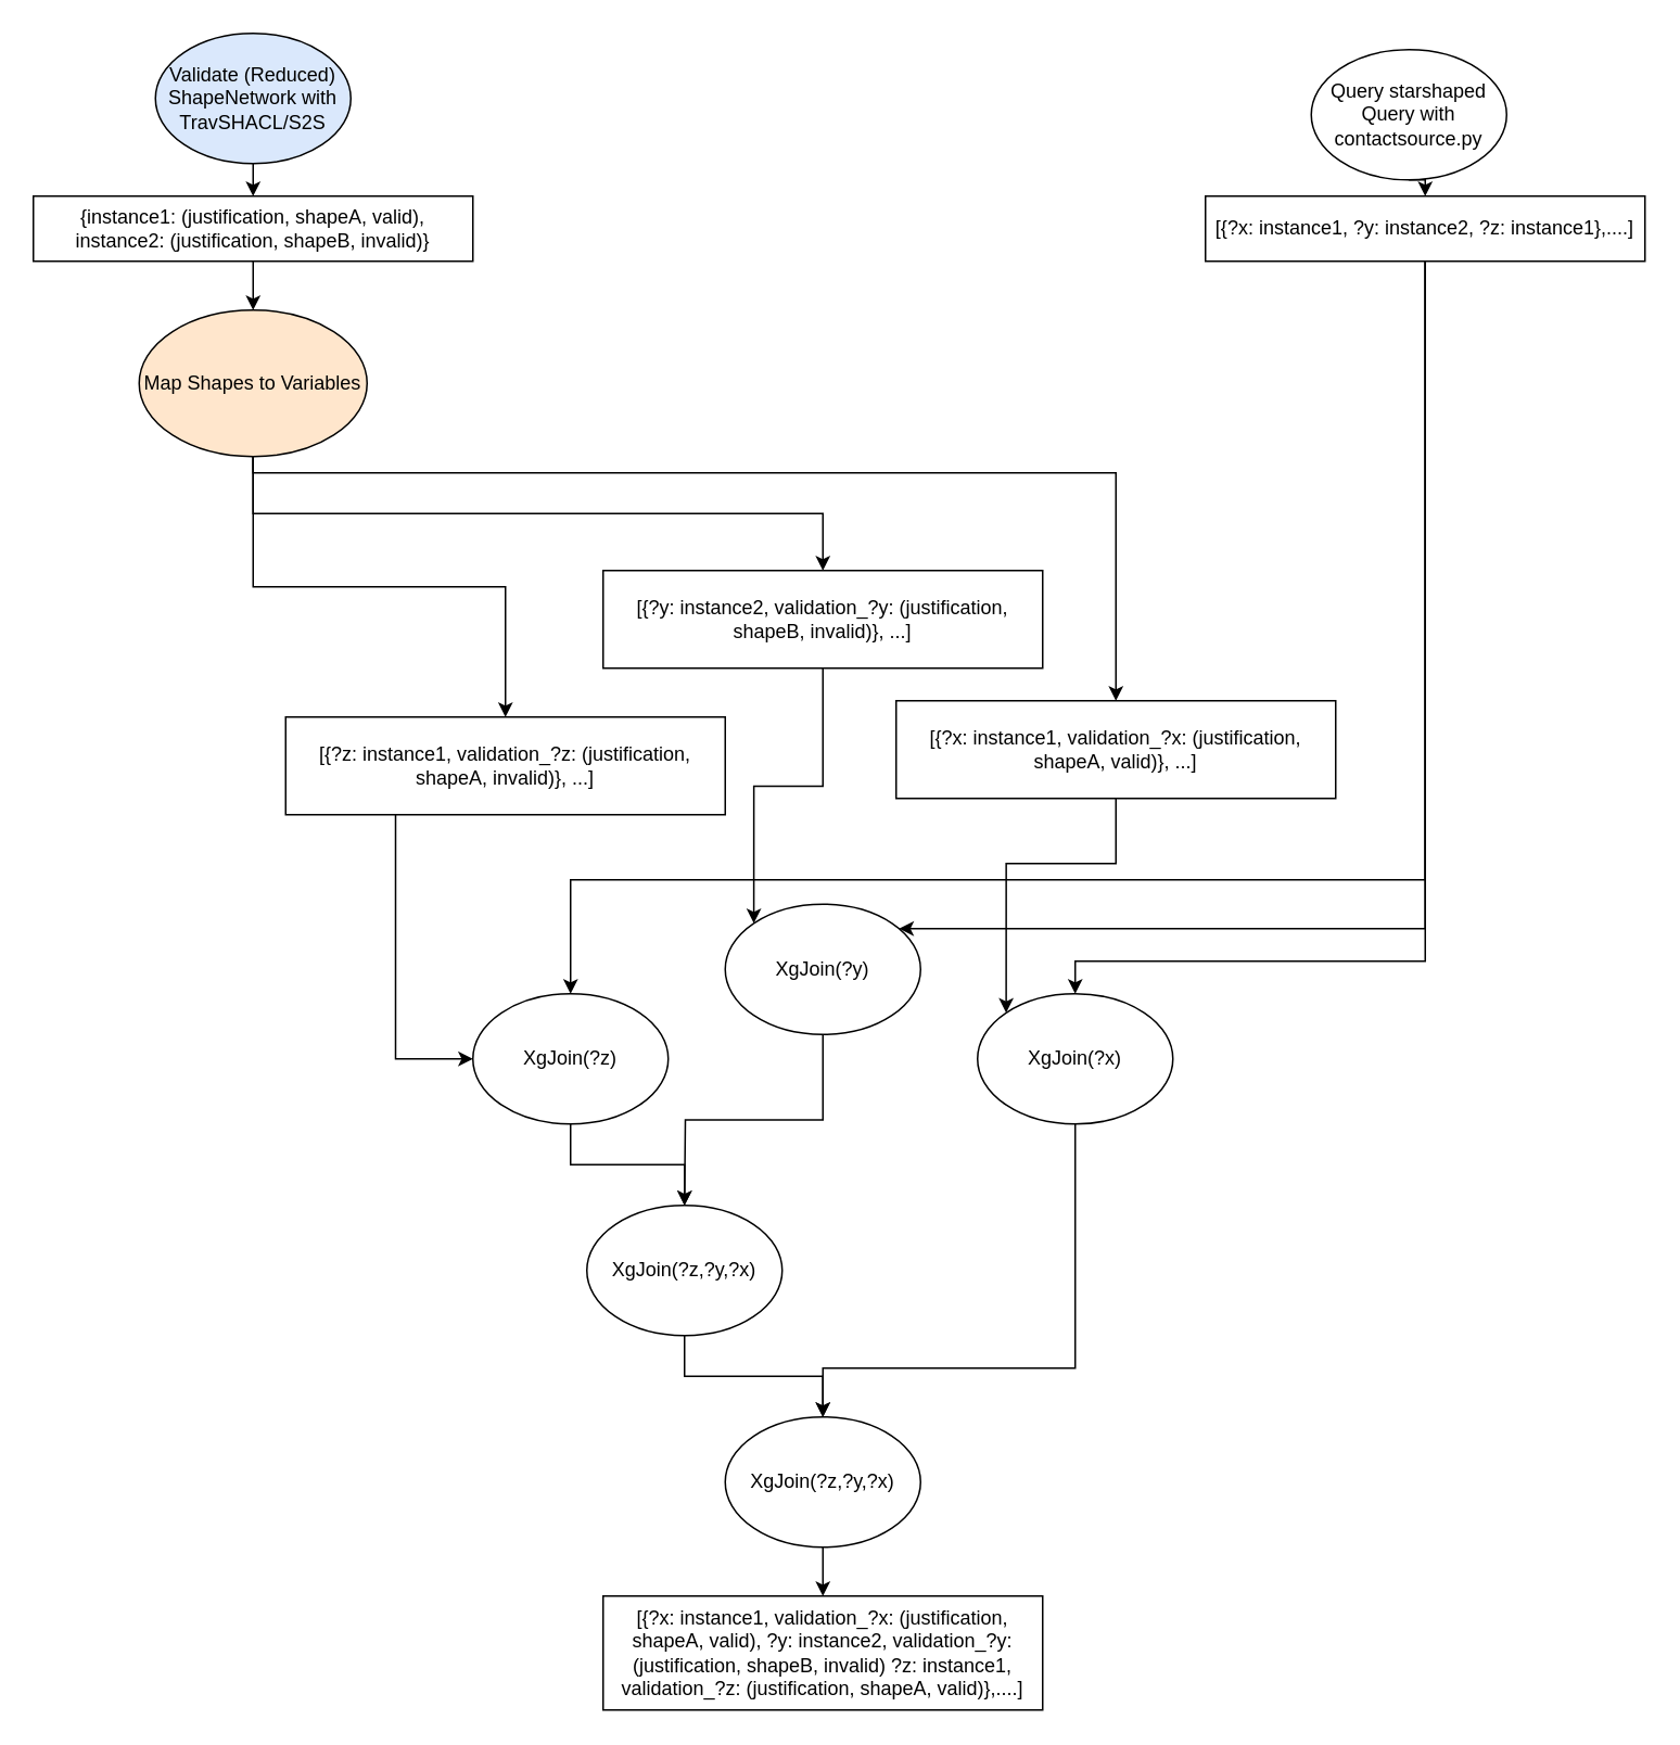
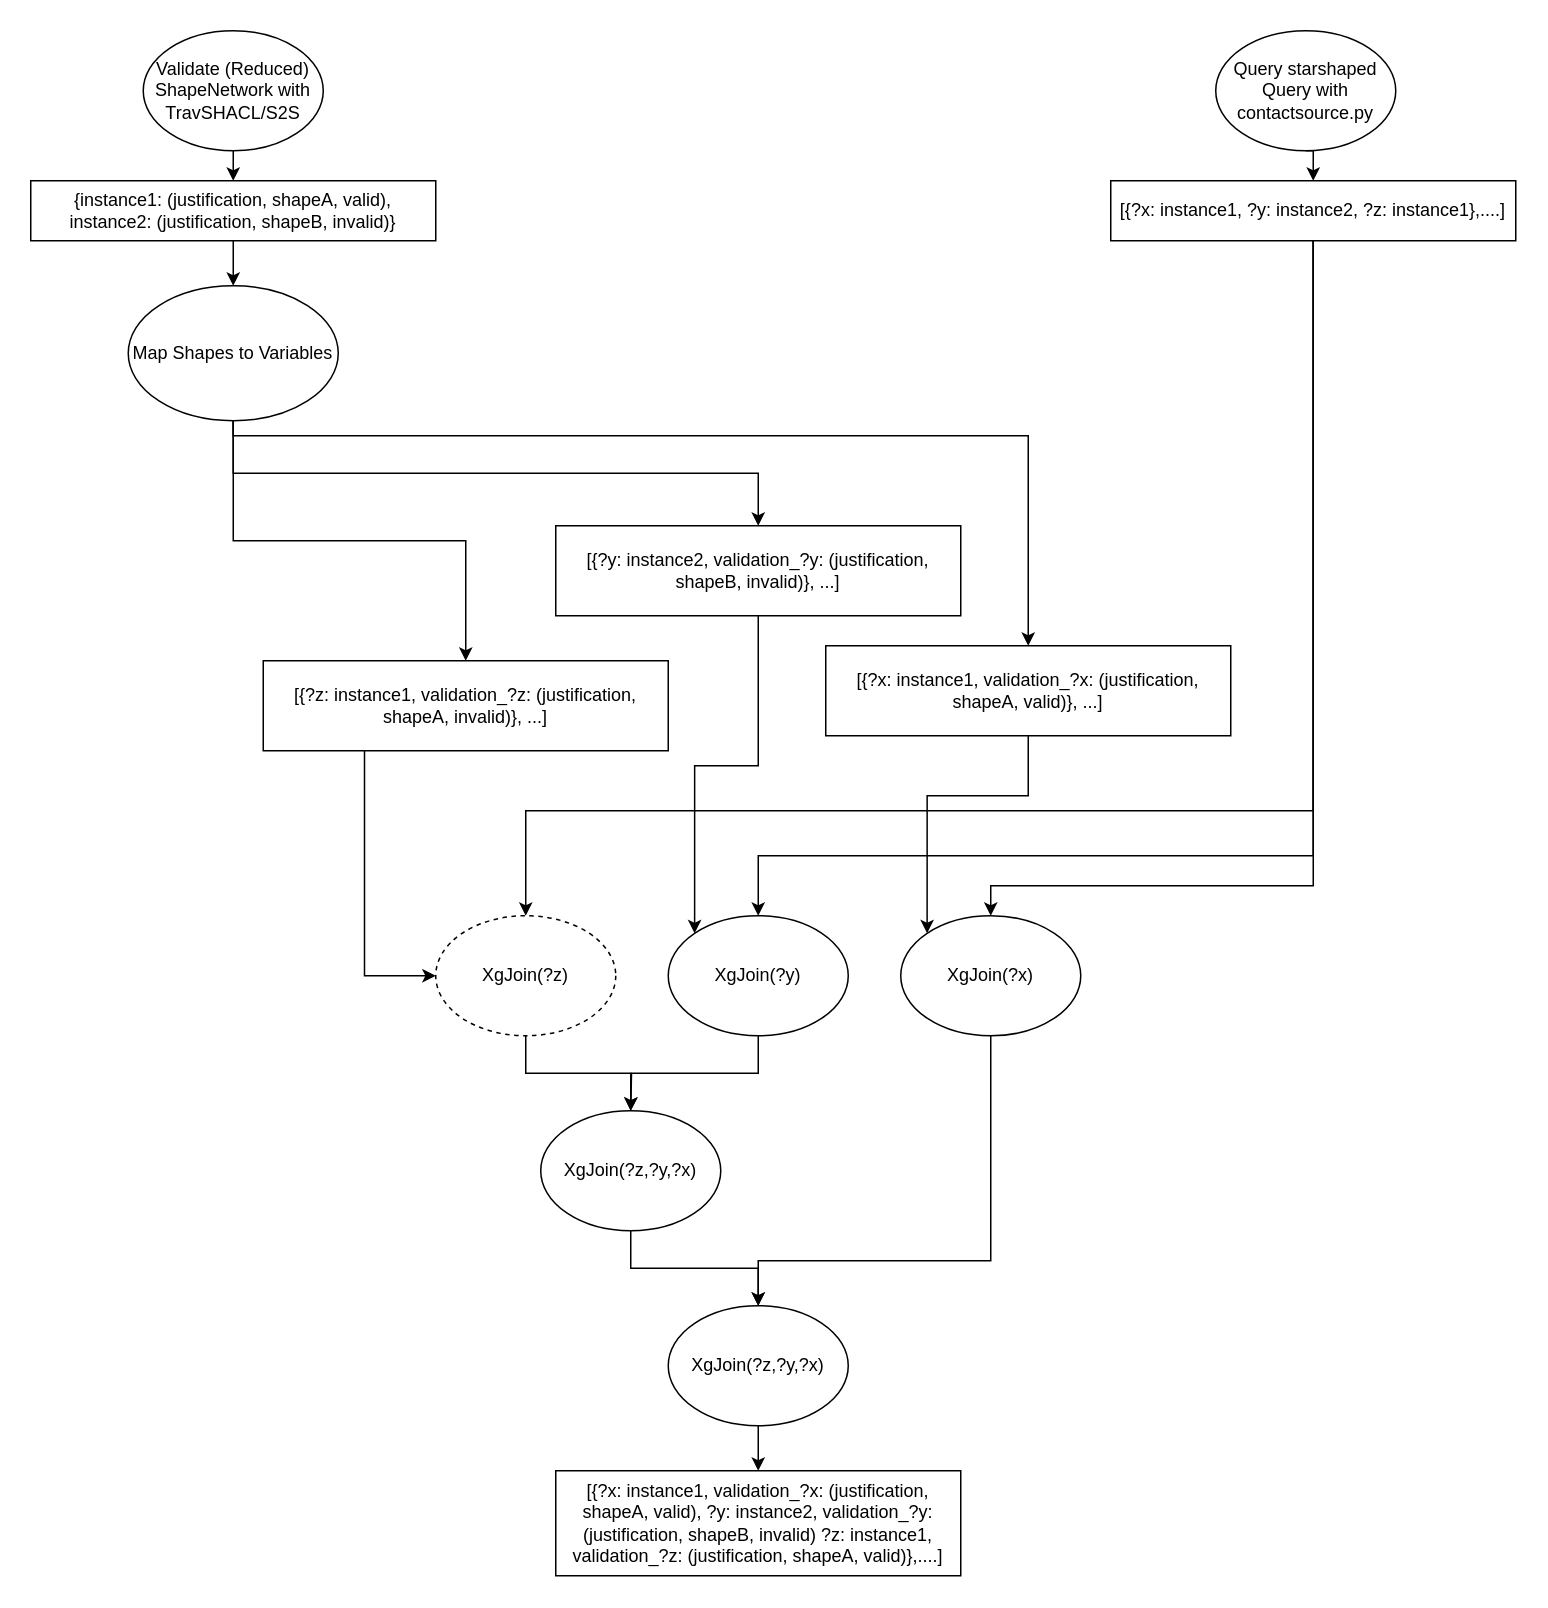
  <mxCell id="0" />
  <mxCell id="1" parent="0" />
  <mxCell id="2" style="edgeStyle=orthogonalEdgeStyle;rounded=0;orthogonalLoop=1;jettySize=auto;html=1;exitX=0.5;exitY=1;exitDx=0;exitDy=0;entryX=0.5;entryY=0;entryDx=0;entryDy=0;" parent="1" source="5" target="23" edge="1"><mxGeometry relative="1" as="geometry"><mxPoint x="765" y="450" as="targetPoint" /><Array as="points"><mxPoint x="875" y="540" /><mxPoint x="350" y="540" /></Array></mxGeometry></mxCell>
  <mxCell id="3" style="edgeStyle=orthogonalEdgeStyle;rounded=0;orthogonalLoop=1;jettySize=auto;html=1;exitX=0.5;exitY=1;exitDx=0;exitDy=0;" edge="1" parent="1" source="5" target="21"><mxGeometry relative="1" as="geometry"><Array as="points"><mxPoint x="875" y="570" /><mxPoint x="505" y="570" /></Array></mxGeometry></mxCell>
  <mxCell id="4" style="edgeStyle=orthogonalEdgeStyle;rounded=0;orthogonalLoop=1;jettySize=auto;html=1;exitX=0.5;exitY=1;exitDx=0;exitDy=0;" edge="1" parent="1" source="5" target="19"><mxGeometry relative="1" as="geometry"><Array as="points"><mxPoint x="875" y="590" /><mxPoint x="660" y="590" /></Array></mxGeometry></mxCell>
  <mxCell id="5" value="[{?x: instance1, ?y: instance2, ?z: instance1},....]" style="rounded=0;whiteSpace=wrap;html=1;" parent="1" vertex="1"><mxGeometry x="740" y="120" width="270" height="40" as="geometry" /></mxCell>
  <mxCell id="6" style="edgeStyle=orthogonalEdgeStyle;rounded=0;orthogonalLoop=1;jettySize=auto;html=1;exitX=0.5;exitY=1;exitDx=0;exitDy=0;entryX=0.5;entryY=0;entryDx=0;entryDy=0;" parent="1" source="7" target="13" edge="1"><mxGeometry relative="1" as="geometry" /></mxCell>
- <mxCell id="7" value="Validate (Reduced) ShapeNetwork with TravSHACL/S2S " style="ellipse;whiteSpace=wrap;html=1;fillColor=#dae8fc;" parent="1" vertex="1"><mxGeometry x="95" y="20" width="120" height="80" as="geometry" /></mxCell>
+ <mxCell id="7" value="Validate (Reduced) ShapeNetwork with TravSHACL/S2S " style="ellipse;whiteSpace=wrap;html=1;" parent="1" vertex="1"><mxGeometry x="95" y="20" width="120" height="80" as="geometry" /></mxCell>
  <mxCell id="8" style="edgeStyle=orthogonalEdgeStyle;rounded=0;orthogonalLoop=1;jettySize=auto;html=1;exitX=0.5;exitY=1;exitDx=0;exitDy=0;entryX=0.5;entryY=0;entryDx=0;entryDy=0;" parent="1" source="11" target="30" edge="1"><mxGeometry relative="1" as="geometry"><mxPoint x="155" y="300" as="targetPoint" /></mxGeometry></mxCell>
  <mxCell id="9" style="edgeStyle=orthogonalEdgeStyle;rounded=0;orthogonalLoop=1;jettySize=auto;html=1;exitX=0.5;exitY=1;exitDx=0;exitDy=0;" edge="1" parent="1" source="11" target="28"><mxGeometry relative="1" as="geometry" /></mxCell>
  <mxCell id="10" style="edgeStyle=orthogonalEdgeStyle;rounded=0;orthogonalLoop=1;jettySize=auto;html=1;exitX=0.5;exitY=1;exitDx=0;exitDy=0;" edge="1" parent="1" source="11" target="32"><mxGeometry relative="1" as="geometry"><Array as="points"><mxPoint x="155" y="290" /><mxPoint x="685" y="290" /></Array></mxGeometry></mxCell>
- <mxCell id="11" value="Map Shapes to Variables" style="ellipse;whiteSpace=wrap;html=1;fillColor=#ffe6cc;" parent="1" vertex="1"><mxGeometry x="85" y="190" width="140" height="90" as="geometry" /></mxCell>
+ <mxCell id="11" value="Map Shapes to Variables" style="ellipse;whiteSpace=wrap;html=1;" parent="1" vertex="1"><mxGeometry x="85" y="190" width="140" height="90" as="geometry" /></mxCell>
  <mxCell id="12" style="edgeStyle=orthogonalEdgeStyle;rounded=0;orthogonalLoop=1;jettySize=auto;html=1;exitX=0.5;exitY=1;exitDx=0;exitDy=0;entryX=0.5;entryY=0;entryDx=0;entryDy=0;" parent="1" source="13" target="11" edge="1"><mxGeometry relative="1" as="geometry" /></mxCell>
  <mxCell id="13" value="{instance1: (justification, shapeA, valid), instance2: (justification, shapeB, invalid)}" style="rounded=0;whiteSpace=wrap;html=1;" parent="1" vertex="1"><mxGeometry x="20" y="120" width="270" height="40" as="geometry" /></mxCell>
  <mxCell id="14" style="edgeStyle=orthogonalEdgeStyle;rounded=0;orthogonalLoop=1;jettySize=auto;html=1;exitX=0.5;exitY=1;exitDx=0;exitDy=0;entryX=0.5;entryY=0;entryDx=0;entryDy=0;" parent="1" source="15" target="5" edge="1"><mxGeometry relative="1" as="geometry" /></mxCell>
- <mxCell id="15" value="Query starshaped Query with contactsource.py" style="ellipse;whiteSpace=wrap;html=1;" parent="1" vertex="1"><mxGeometry x="805" y="30" width="120" height="80" as="geometry" /></mxCell>
+ <mxCell id="15" value="Query starshaped Query with contactsource.py" style="ellipse;whiteSpace=wrap;html=1;" parent="1" vertex="1"><mxGeometry x="810" y="20" width="120" height="80" as="geometry" /></mxCell>
  <mxCell id="16" style="edgeStyle=orthogonalEdgeStyle;rounded=0;orthogonalLoop=1;jettySize=auto;html=1;exitX=0.5;exitY=1;exitDx=0;exitDy=0;entryX=0.5;entryY=0;entryDx=0;entryDy=0;" edge="1" parent="1" target="17" source="26"><mxGeometry relative="1" as="geometry"><mxPoint x="505" y="1010" as="sourcePoint" /></mxGeometry></mxCell>
  <mxCell id="17" value="[{?x: instance1, validation_?x: (justification, shapeA, valid), ?y: instance2, validation_?y: (justification, shapeB, invalid) ?z: instance1, validation_?z: (justification, shapeA, valid)},....]" style="rounded=0;whiteSpace=wrap;html=1;" vertex="1" parent="1"><mxGeometry x="370" y="980" width="270" height="70" as="geometry" /></mxCell>
  <mxCell id="18" style="edgeStyle=orthogonalEdgeStyle;rounded=0;orthogonalLoop=1;jettySize=auto;html=1;exitX=0.5;exitY=1;exitDx=0;exitDy=0;entryX=0.5;entryY=0;entryDx=0;entryDy=0;" edge="1" parent="1" source="19" target="26"><mxGeometry relative="1" as="geometry"><mxPoint x="610" y="850" as="targetPoint" /><Array as="points"><mxPoint x="660" y="840" /><mxPoint x="505" y="840" /></Array></mxGeometry></mxCell>
  <mxCell id="19" value="XgJoin(?x)" style="ellipse;whiteSpace=wrap;html=1;" vertex="1" parent="1"><mxGeometry x="600" y="610" width="120" height="80" as="geometry" /></mxCell>
  <mxCell id="20" style="edgeStyle=orthogonalEdgeStyle;rounded=0;orthogonalLoop=1;jettySize=auto;html=1;exitX=0.5;exitY=1;exitDx=0;exitDy=0;" edge="1" parent="1" source="21"><mxGeometry relative="1" as="geometry"><mxPoint x="420" y="740" as="targetPoint" /></mxGeometry></mxCell>
- <mxCell id="21" value="XgJoin(?y)" style="ellipse;whiteSpace=wrap;html=1;" vertex="1" parent="1"><mxGeometry x="445" y="555" width="120" height="80" as="geometry" /></mxCell>
+ <mxCell id="21" value="XgJoin(?y)" style="ellipse;whiteSpace=wrap;html=1;" vertex="1" parent="1"><mxGeometry x="445" y="610" width="120" height="80" as="geometry" /></mxCell>
  <mxCell id="22" style="edgeStyle=orthogonalEdgeStyle;rounded=0;orthogonalLoop=1;jettySize=auto;html=1;exitX=0.5;exitY=1;exitDx=0;exitDy=0;entryX=0.5;entryY=0;entryDx=0;entryDy=0;" edge="1" parent="1" source="23" target="25"><mxGeometry relative="1" as="geometry" /></mxCell>
- <mxCell id="23" value="XgJoin(?z)" style="ellipse;whiteSpace=wrap;html=1;" vertex="1" parent="1"><mxGeometry x="290" y="610" width="120" height="80" as="geometry" /></mxCell>
+ <mxCell id="23" value="XgJoin(?z)" style="ellipse;whiteSpace=wrap;html=1;dashed=1;" vertex="1" parent="1"><mxGeometry x="290" y="610" width="120" height="80" as="geometry" /></mxCell>
  <mxCell id="24" style="edgeStyle=orthogonalEdgeStyle;rounded=0;orthogonalLoop=1;jettySize=auto;html=1;exitX=0.5;exitY=1;exitDx=0;exitDy=0;entryX=0.5;entryY=0;entryDx=0;entryDy=0;" edge="1" parent="1" source="25" target="26"><mxGeometry relative="1" as="geometry" /></mxCell>
  <mxCell id="25" value="XgJoin(?z,?y,?x)" style="ellipse;whiteSpace=wrap;html=1;" vertex="1" parent="1"><mxGeometry x="360" y="740" width="120" height="80" as="geometry" /></mxCell>
  <mxCell id="26" value="XgJoin(?z,?y,?x)" style="ellipse;whiteSpace=wrap;html=1;" vertex="1" parent="1"><mxGeometry x="445" y="870" width="120" height="80" as="geometry" /></mxCell>
  <mxCell id="27" style="edgeStyle=orthogonalEdgeStyle;rounded=0;orthogonalLoop=1;jettySize=auto;html=1;exitX=0.5;exitY=1;exitDx=0;exitDy=0;entryX=0;entryY=0;entryDx=0;entryDy=0;" edge="1" parent="1" source="28" target="21"><mxGeometry relative="1" as="geometry" /></mxCell>
  <mxCell id="28" value="[{?y: instance2, validation_?y: (justification, shapeB, invalid)}, ...]" style="rounded=0;whiteSpace=wrap;html=1;" vertex="1" parent="1"><mxGeometry x="370" y="350" width="270" height="60" as="geometry" /></mxCell>
  <mxCell id="29" style="edgeStyle=orthogonalEdgeStyle;rounded=0;orthogonalLoop=1;jettySize=auto;html=1;exitX=0.25;exitY=1;exitDx=0;exitDy=0;entryX=0;entryY=0.5;entryDx=0;entryDy=0;" edge="1" parent="1" source="30" target="23"><mxGeometry relative="1" as="geometry" /></mxCell>
  <mxCell id="30" value="[{?z: instance1, validation_?z: (justification, shapeA, invalid)}, ...]" style="rounded=0;whiteSpace=wrap;html=1;" vertex="1" parent="1"><mxGeometry x="175" y="440" width="270" height="60" as="geometry" /></mxCell>
  <mxCell id="31" style="edgeStyle=orthogonalEdgeStyle;rounded=0;orthogonalLoop=1;jettySize=auto;html=1;exitX=0.5;exitY=1;exitDx=0;exitDy=0;entryX=0;entryY=0;entryDx=0;entryDy=0;" edge="1" parent="1" source="32" target="19"><mxGeometry relative="1" as="geometry"><Array as="points"><mxPoint x="685" y="530" /><mxPoint x="618" y="530" /></Array></mxGeometry></mxCell>
  <mxCell id="32" value="[{?x: instance1, validation_?x: (justification, shapeA, valid)}, ...]" style="rounded=0;whiteSpace=wrap;html=1;" vertex="1" parent="1"><mxGeometry x="550" y="430" width="270" height="60" as="geometry" /></mxCell>
